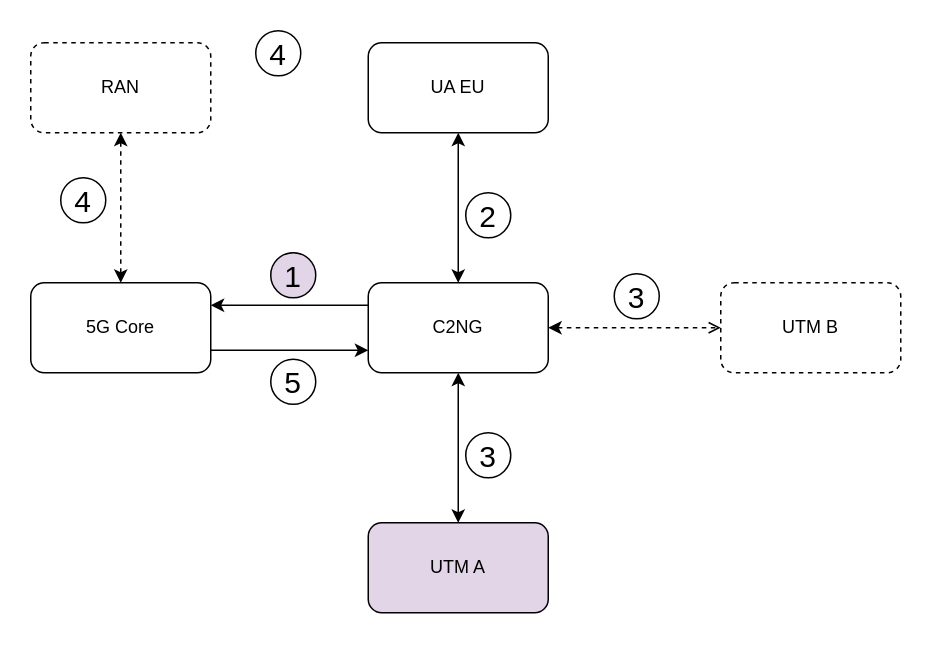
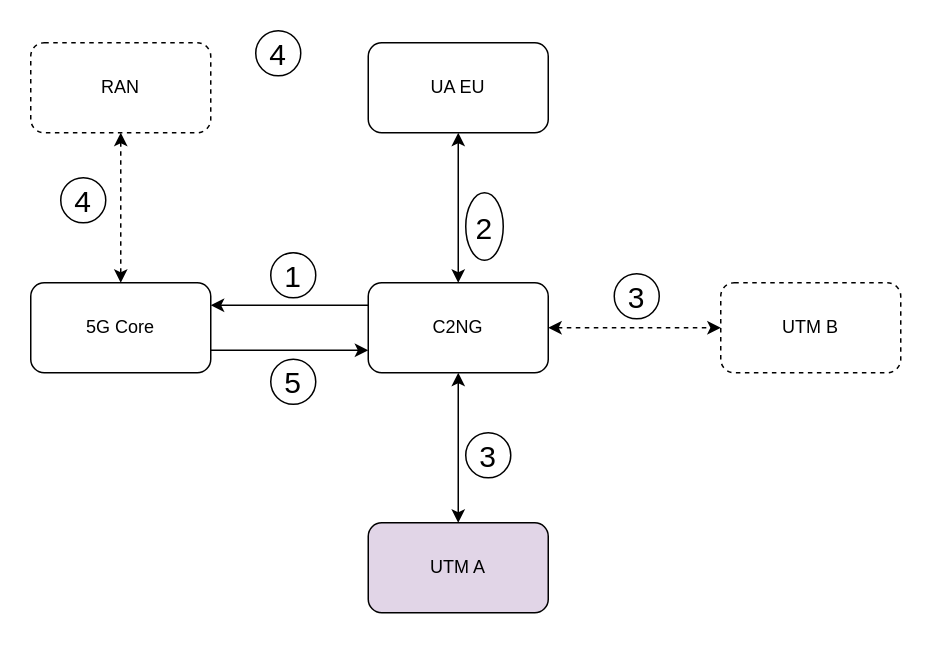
  <mxCell id="0" />
  <mxCell id="1" parent="0" />
  <mxCell id="2" style="edgeStyle=none;html=1;exitX=0.5;exitY=1;exitDx=0;exitDy=0;startArrow=classic;startFill=1;" edge="1" parent="1" source="3"><mxGeometry relative="1" as="geometry"><mxPoint x="305" y="348" as="targetPoint" /></mxGeometry></mxCell>
  <mxCell id="3" value="C2NG" style="rounded=1;whiteSpace=wrap;html=1;" vertex="1" parent="1"><mxGeometry x="245" y="188" width="120" height="60" as="geometry" /></mxCell>
  <mxCell id="4" value="5G Core" style="rounded=1;whiteSpace=wrap;html=1;" vertex="1" parent="1"><mxGeometry x="20" y="188" width="120" height="60" as="geometry" /></mxCell>
  <mxCell id="5" value="UTM A" style="rounded=1;whiteSpace=wrap;html=1;fillColor=#e1d5e7;" vertex="1" parent="1"><mxGeometry x="245" y="348" width="120" height="60" as="geometry" /></mxCell>
  <mxCell id="6" value="UA EU" style="rounded=1;whiteSpace=wrap;html=1;" vertex="1" parent="1"><mxGeometry x="245" y="28" width="120" height="60" as="geometry" /></mxCell>
  <mxCell id="7" value="" style="endArrow=classic;html=1;exitX=0.5;exitY=1;exitDx=0;exitDy=0;entryX=0.5;entryY=0;entryDx=0;entryDy=0;startArrow=classic;startFill=1;" edge="1" parent="1" source="6" target="3"><mxGeometry width="50" height="50" relative="1" as="geometry"><mxPoint x="505" y="118" as="sourcePoint" /><mxPoint x="555" y="68" as="targetPoint" /></mxGeometry></mxCell>
  <mxCell id="8" value="" style="endArrow=classic;html=1;exitX=0.5;exitY=1;exitDx=0;exitDy=0;entryX=0.5;entryY=0;entryDx=0;entryDy=0;strokeColor=none;startArrow=classic;startFill=1;" edge="1" parent="1" source="3" target="5"><mxGeometry width="50" height="50" relative="1" as="geometry"><mxPoint x="265" y="298" as="sourcePoint" /><mxPoint x="265" y="398" as="targetPoint" /></mxGeometry></mxCell>
  <mxCell id="9" value="UTM B" style="rounded=1;whiteSpace=wrap;html=1;dashed=1;" vertex="1" parent="1"><mxGeometry x="480" y="188" width="120" height="60" as="geometry" /></mxCell>
- <mxCell id="10" value="" style="endArrow=open;html=1;exitX=1;exitY=0.5;exitDx=0;exitDy=0;entryX=0;entryY=0.5;entryDx=0;entryDy=0;dashed=1;startArrow=classic;startFill=1;" edge="1" parent="1" source="3" target="9"><mxGeometry width="50" height="50" relative="1" as="geometry"><mxPoint x="285" y="258" as="sourcePoint" /><mxPoint x="285" y="358" as="targetPoint" /></mxGeometry></mxCell>
+ <mxCell id="10" value="" style="endArrow=classic;html=1;exitX=1;exitY=0.5;exitDx=0;exitDy=0;entryX=0;entryY=0.5;entryDx=0;entryDy=0;dashed=1;startArrow=classic;startFill=1;" edge="1" parent="1" source="3" target="9"><mxGeometry width="50" height="50" relative="1" as="geometry"><mxPoint x="285" y="258" as="sourcePoint" /><mxPoint x="285" y="358" as="targetPoint" /></mxGeometry></mxCell>
  <mxCell id="11" value="" style="endArrow=classic;html=1;exitX=0;exitY=0.25;exitDx=0;exitDy=0;entryX=1;entryY=0.25;entryDx=0;entryDy=0;" edge="1" parent="1" source="3" target="4"><mxGeometry width="50" height="50" relative="1" as="geometry"><mxPoint x="160" y="308" as="sourcePoint" /><mxPoint x="160" y="208" as="targetPoint" /></mxGeometry></mxCell>
  <mxCell id="12" value="" style="endArrow=classic;html=1;exitX=1;exitY=0.75;exitDx=0;exitDy=0;entryX=0;entryY=0.75;entryDx=0;entryDy=0;" edge="1" parent="1" source="4" target="3"><mxGeometry width="50" height="50" relative="1" as="geometry"><mxPoint x="285" y="258" as="sourcePoint" /><mxPoint x="285" y="358" as="targetPoint" /></mxGeometry></mxCell>
  <mxCell id="13" style="edgeStyle=none;html=1;exitX=0.5;exitY=1;exitDx=0;exitDy=0;entryX=0.5;entryY=0;entryDx=0;entryDy=0;dashed=1;startArrow=classic;startFill=1;" edge="1" parent="1" source="14" target="4"><mxGeometry relative="1" as="geometry" /></mxCell>
  <mxCell id="14" value="RAN" style="rounded=1;whiteSpace=wrap;html=1;dashed=1;" vertex="1" parent="1"><mxGeometry x="20" y="28" width="120" height="60" as="geometry" /></mxCell>
- <mxCell id="15" value="1" style="ellipse;whiteSpace=wrap;html=1;aspect=fixed;fontSize=20;fillColor=#e1d5e7;" vertex="1" parent="1"><mxGeometry x="180" y="168" width="30" height="30" as="geometry" /></mxCell>
- <mxCell id="16" value="2" style="ellipse;whiteSpace=wrap;html=1;aspect=fixed;fontSize=20;" vertex="1" parent="1"><mxGeometry x="310" y="128" width="30" height="30" as="geometry" /></mxCell>
+ <mxCell id="15" value="1" style="ellipse;whiteSpace=wrap;html=1;aspect=fixed;fontSize=20;" vertex="1" parent="1"><mxGeometry x="180" y="168" width="30" height="30" as="geometry" /></mxCell>
+ <mxCell id="16" value="2" style="ellipse;whiteSpace=wrap;html=1;aspect=fixed;fontSize=20;" vertex="1" parent="1"><mxGeometry x="310" y="128" width="25" height="45" as="geometry" /></mxCell>
  <mxCell id="17" value="3" style="ellipse;whiteSpace=wrap;html=1;aspect=fixed;fontSize=20;" vertex="1" parent="1"><mxGeometry x="409" y="182" width="30" height="30" as="geometry" /></mxCell>
  <mxCell id="18" value="3" style="ellipse;whiteSpace=wrap;html=1;aspect=fixed;fontSize=20;" vertex="1" parent="1"><mxGeometry x="310" y="288" width="30" height="30" as="geometry" /></mxCell>
  <mxCell id="19" value="4" style="ellipse;whiteSpace=wrap;html=1;aspect=fixed;fontSize=20;" vertex="1" parent="1"><mxGeometry x="170" y="20" width="30" height="30" as="geometry" /></mxCell>
  <mxCell id="20" value="4" style="ellipse;whiteSpace=wrap;html=1;aspect=fixed;fontSize=20;" vertex="1" parent="1"><mxGeometry x="40" y="118" width="30" height="30" as="geometry" /></mxCell>
  <mxCell id="21" value="5" style="ellipse;whiteSpace=wrap;html=1;aspect=fixed;fontSize=20;" vertex="1" parent="1"><mxGeometry x="180" y="239" width="30" height="30" as="geometry" /></mxCell>
